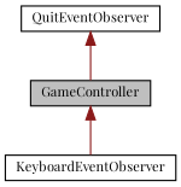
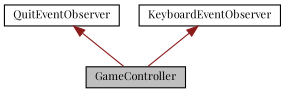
  digraph {
    fontname="Playfair Display"
    node [color=black fillcolor=white fontname="Playfair Display" fontsize=10 shape=record style=filled]
    edge [color=firebrick4 dir=back fontname="Playfair Display" fontsize=10 labelfontname=Helvetica labelfontsize=10 style=solid]
    n1 [fillcolor=grey75 fontcolor=black height=0.2 label=GameController width=0.4]
    n2 [height=0.2 label=QuitEventObserver width=0.4]
    n3 [height=0.2 label=KeyboardEventObserver width=0.4]
    n2 -> n1
-   n1 -> n3
+   n3 -> n1
  }
